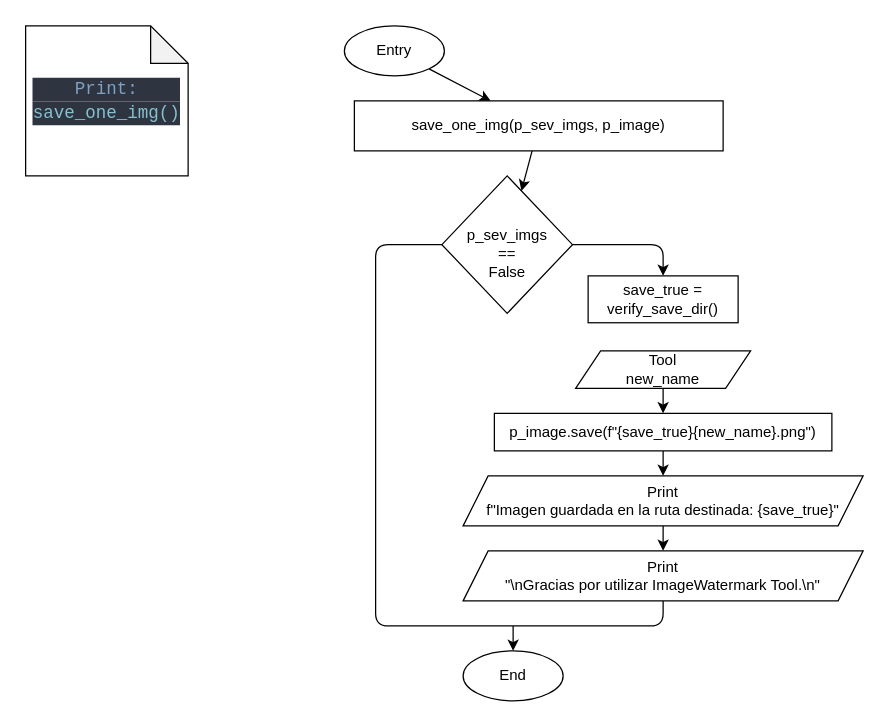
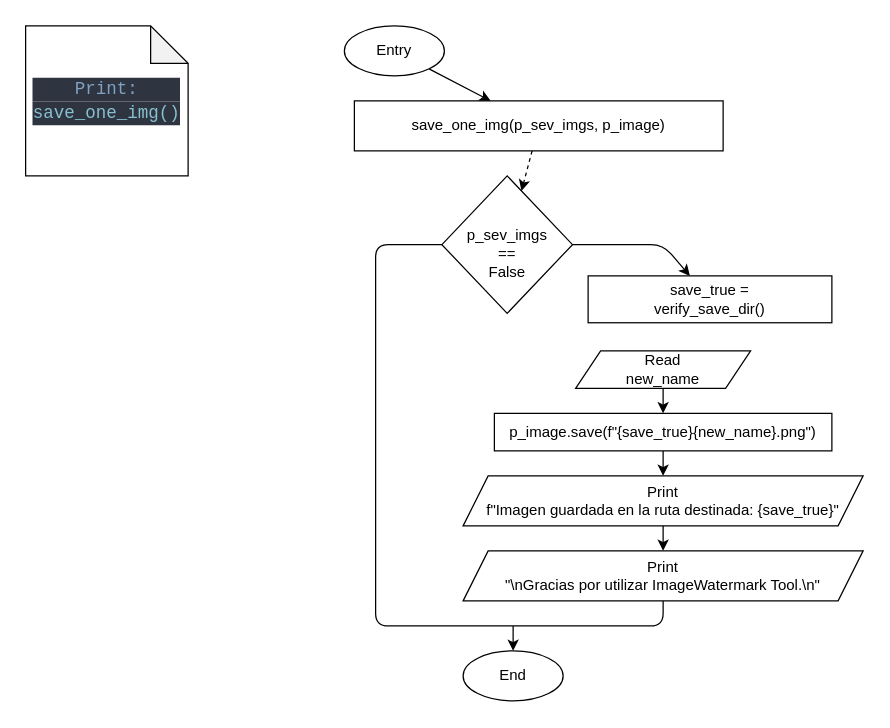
  <mxCell id="0" />
  <mxCell id="1" parent="0" />
  <mxCell id="2" value="" style="edgeStyle=none;html=1;" edge="1" parent="1" source="3" target="6"><mxGeometry relative="1" as="geometry" /></mxCell>
  <mxCell id="3" value="Entry" style="ellipse;whiteSpace=wrap;html=1;" parent="1" vertex="1"><mxGeometry x="275" y="20" width="80" height="40" as="geometry" /></mxCell>
  <mxCell id="4" value="&lt;div style=&quot;background-color: rgb(46, 52, 64); font-family: Consolas, &amp;quot;Courier New&amp;quot;, monospace; font-size: 14px; line-height: 19px;&quot;&gt;&lt;font color=&quot;#81a1c1&quot;&gt;Print:&lt;/font&gt;&lt;/div&gt;&lt;div style=&quot;background-color: rgb(46, 52, 64); font-family: Consolas, &amp;quot;Courier New&amp;quot;, monospace; font-size: 14px; line-height: 19px;&quot;&gt;&lt;span style=&quot;color: rgb(136, 192, 208);&quot;&gt;save_one_img()&lt;/span&gt;&lt;/div&gt;" style="shape=note;whiteSpace=wrap;html=1;backgroundOutline=1;darkOpacity=0.05;" vertex="1" parent="1"><mxGeometry x="20" y="20" width="130" height="120" as="geometry" /></mxCell>
- <mxCell id="5" value="" style="edgeStyle=none;html=1;" edge="1" parent="1" source="6" target="8"><mxGeometry relative="1" as="geometry" /></mxCell>
+ <mxCell id="5" value="" style="edgeStyle=none;html=1;dashed=1;" edge="1" parent="1" source="6" target="8"><mxGeometry relative="1" as="geometry" /></mxCell>
  <mxCell id="6" value="save_one_img(p_sev_imgs, p_image)" style="rounded=0;whiteSpace=wrap;html=1;" vertex="1" parent="1"><mxGeometry x="283" y="80" width="295" height="40" as="geometry" /></mxCell>
  <mxCell id="7" value="" style="edgeStyle=none;html=1;exitX=1;exitY=0.5;exitDx=0;exitDy=0;" edge="1" parent="1" source="8" target="9"><mxGeometry relative="1" as="geometry"><Array as="points"><mxPoint x="530" y="195" /></Array></mxGeometry></mxCell>
  <mxCell id="8" value="&lt;br&gt;p_sev_imgs&lt;br&gt;==&lt;br&gt;False" style="rhombus;whiteSpace=wrap;html=1;rounded=0;" vertex="1" parent="1"><mxGeometry x="353" y="140" width="104.5" height="110" as="geometry" /></mxCell>
- <mxCell id="9" value="save_true =&lt;br&gt;verify_save_dir()" style="whiteSpace=wrap;html=1;rounded=0;" vertex="1" parent="1"><mxGeometry x="470" y="220" width="120" height="37.5" as="geometry" /></mxCell>
+ <mxCell id="9" value="save_true =&lt;br&gt;verify_save_dir()" style="whiteSpace=wrap;html=1;rounded=0;" vertex="1" parent="1"><mxGeometry x="470" y="220" width="195" height="37.5" as="geometry" /></mxCell>
  <mxCell id="10" value="" style="edgeStyle=none;html=1;" edge="1" parent="1" source="11" target="13"><mxGeometry relative="1" as="geometry" /></mxCell>
- <mxCell id="11" value="Tool &lt;br&gt;new_name" style="shape=parallelogram;perimeter=parallelogramPerimeter;whiteSpace=wrap;html=1;fixedSize=1;rounded=0;" vertex="1" parent="1"><mxGeometry x="460" y="280" width="140" height="30" as="geometry" /></mxCell>
+ <mxCell id="11" value="Read &lt;br&gt;new_name" style="shape=parallelogram;perimeter=parallelogramPerimeter;whiteSpace=wrap;html=1;fixedSize=1;rounded=0;" vertex="1" parent="1"><mxGeometry x="460" y="280" width="140" height="30" as="geometry" /></mxCell>
  <mxCell id="12" value="" style="edgeStyle=none;html=1;" edge="1" parent="1" source="13" target="15"><mxGeometry relative="1" as="geometry" /></mxCell>
  <mxCell id="13" value="p_image.save(f&quot;{save_true}{new_name}.png&quot;)" style="whiteSpace=wrap;html=1;rounded=0;" vertex="1" parent="1"><mxGeometry x="395" y="330" width="270" height="30" as="geometry" /></mxCell>
  <mxCell id="14" value="" style="edgeStyle=none;html=1;" edge="1" parent="1" source="15" target="16"><mxGeometry relative="1" as="geometry" /></mxCell>
  <mxCell id="15" value="Print&lt;br&gt;f&quot;Imagen guardada en la ruta destinada: {save_true}&quot;" style="shape=parallelogram;perimeter=parallelogramPerimeter;whiteSpace=wrap;html=1;fixedSize=1;rounded=0;" vertex="1" parent="1"><mxGeometry x="370" y="380" width="320" height="40" as="geometry" /></mxCell>
  <mxCell id="16" value="Print&lt;br&gt;&quot;\nGracias por utilizar ImageWatermark Tool.\n&quot;" style="shape=parallelogram;perimeter=parallelogramPerimeter;whiteSpace=wrap;html=1;fixedSize=1;rounded=0;" vertex="1" parent="1"><mxGeometry x="370" y="440" width="320" height="40" as="geometry" /></mxCell>
  <mxCell id="17" value="" style="endArrow=none;html=1;entryX=0;entryY=0.5;entryDx=0;entryDy=0;exitX=0.5;exitY=1;exitDx=0;exitDy=0;" edge="1" parent="1" source="16" target="8"><mxGeometry width="50" height="50" relative="1" as="geometry"><mxPoint x="430" y="410" as="sourcePoint" /><mxPoint x="480" y="360" as="targetPoint" /><Array as="points"><mxPoint x="530" y="500" /><mxPoint x="300" y="500" /><mxPoint x="300" y="195" /></Array></mxGeometry></mxCell>
  <mxCell id="18" value="" style="endArrow=classic;html=1;entryX=0.5;entryY=0;entryDx=0;entryDy=0;" edge="1" parent="1" target="19"><mxGeometry width="50" height="50" relative="1" as="geometry"><mxPoint x="410" y="500" as="sourcePoint" /><mxPoint x="410" y="520" as="targetPoint" /></mxGeometry></mxCell>
  <mxCell id="19" value="End" style="ellipse;whiteSpace=wrap;html=1;" vertex="1" parent="1"><mxGeometry x="370" y="520" width="80" height="40" as="geometry" /></mxCell>
